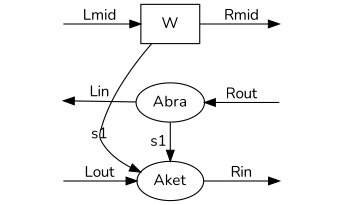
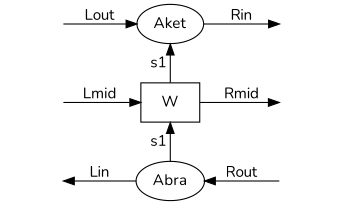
  digraph {
    fontname=Nunito
    rankdir=LR
    node [fontname=Nunito style=invisible]
    edge [fontname=Nunito]
    n1 [label=" "]
    n2 [label=" "]
    n3 [label=" "]
    n4 [label=Aket style=""]
    n5 [label=Abra style=""]
    n6 [label=W shape=box style=""]
    n7 [label=" "]
    n8 [label=" "]
    n9 [label=" "]
    subgraph sub_1 {
      rank=same
      n1
      n2
      n3
    }
    subgraph sub_2 {
      rank=same
      n4
      n5
      n6
    }
    subgraph sub_3 {
      rank=same
      n7
      n8
      n9
    }
    n2 -> n4 [label=Lout]
    n3 -> n6 [label=Lmid]
    n4 -> n6 [style=invis]
    n4 -> n7 [label=Rin]
    n5 -> n1 [label=Lin]
-   n5 -> n4 [label=s1]
+   n5 -> n6 [label=s1]
    n6 -> n4 [label=s1]
    n6 -> n5 [style=invis]
    n6 -> n9 [label=Rmid]
    n8 -> n5 [label=Rout]
  }
